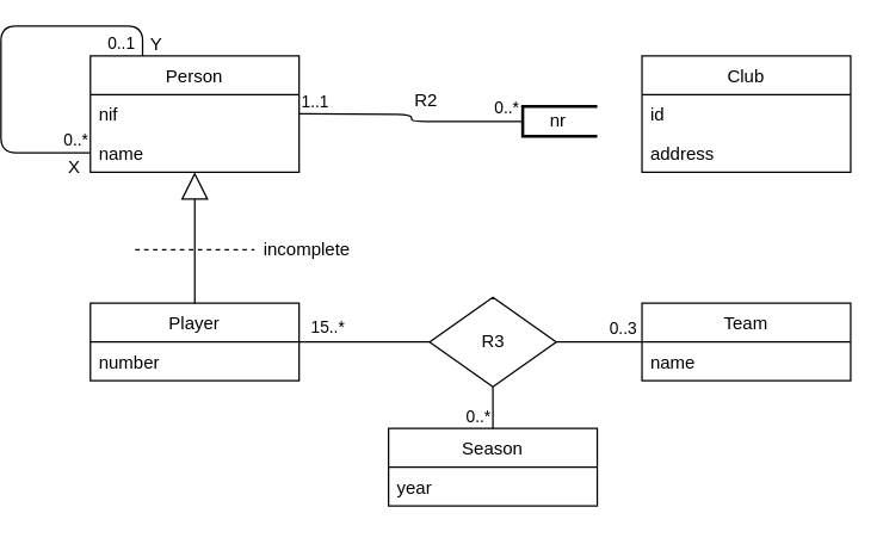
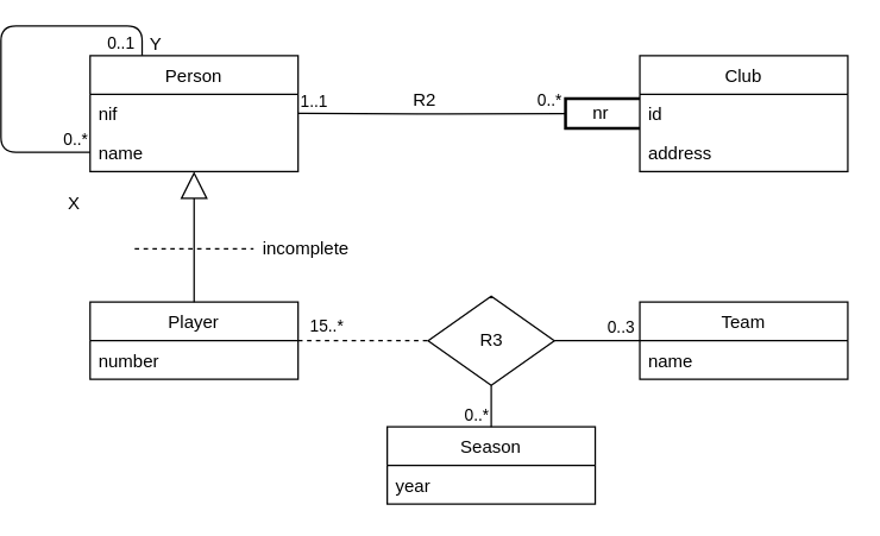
  <mxCell id="0" />
  <mxCell id="1" parent="0" />
  <mxCell id="2" value="Person" style="swimlane;fontStyle=0;childLayout=stackLayout;horizontal=1;startSize=26;fillColor=none;horizontalStack=0;resizeParent=1;resizeParentMax=0;resizeLast=0;collapsible=1;marginBottom=0;" parent="1" vertex="1"><mxGeometry x="41" y="37" width="140" height="78" as="geometry" /></mxCell>
  <mxCell id="3" value="nif" style="text;strokeColor=none;fillColor=none;align=left;verticalAlign=top;spacingLeft=4;spacingRight=4;overflow=hidden;rotatable=0;points=[[0,0.5],[1,0.5]];portConstraint=eastwest;" parent="2" vertex="1"><mxGeometry y="26" width="140" height="26" as="geometry" /></mxCell>
  <mxCell id="4" value="name" style="text;strokeColor=none;fillColor=none;align=left;verticalAlign=top;spacingLeft=4;spacingRight=4;overflow=hidden;rotatable=0;points=[[0,0.5],[1,0.5]];portConstraint=eastwest;" parent="2" vertex="1"><mxGeometry y="52" width="140" height="26" as="geometry" /></mxCell>
  <mxCell id="5" value="" style="endArrow=none;html=1;edgeStyle=orthogonalEdgeStyle;exitX=0.25;exitY=0;exitDx=0;exitDy=0;entryX=0;entryY=0.5;entryDx=0;entryDy=0;" parent="2" source="2" target="4" edge="1"><mxGeometry relative="1" as="geometry"><mxPoint x="210" y="220" as="sourcePoint" /><mxPoint x="370" y="220" as="targetPoint" /><Array as="points"><mxPoint x="35" y="-20" /><mxPoint x="-60" y="-20" /><mxPoint x="-60" y="65" /></Array></mxGeometry></mxCell>
  <mxCell id="6" value="0..1" style="edgeLabel;resizable=0;html=1;align=left;verticalAlign=bottom;" parent="5" connectable="0" vertex="1"><mxGeometry x="-1" relative="1" as="geometry"><mxPoint x="-25" as="offset" /></mxGeometry></mxCell>
  <mxCell id="7" value="0..*" style="edgeLabel;resizable=0;html=1;align=right;verticalAlign=bottom;" parent="5" connectable="0" vertex="1"><mxGeometry x="1" relative="1" as="geometry"><mxPoint x="-1" as="offset" /></mxGeometry></mxCell>
  <mxCell id="8" value="Club" style="swimlane;fontStyle=0;childLayout=stackLayout;horizontal=1;startSize=26;fillColor=none;horizontalStack=0;resizeParent=1;resizeParentMax=0;resizeLast=0;collapsible=1;marginBottom=0;" parent="1" vertex="1"><mxGeometry x="411" y="37" width="140" height="78" as="geometry" /></mxCell>
  <mxCell id="9" value="id" style="text;strokeColor=none;fillColor=none;align=left;verticalAlign=top;spacingLeft=4;spacingRight=4;overflow=hidden;rotatable=0;points=[[0,0.5],[1,0.5]];portConstraint=eastwest;" parent="8" vertex="1"><mxGeometry y="26" width="140" height="26" as="geometry" /></mxCell>
  <mxCell id="10" value="address" style="text;strokeColor=none;fillColor=none;align=left;verticalAlign=top;spacingLeft=4;spacingRight=4;overflow=hidden;rotatable=0;points=[[0,0.5],[1,0.5]];portConstraint=eastwest;" parent="8" vertex="1"><mxGeometry y="52" width="140" height="26" as="geometry" /></mxCell>
  <mxCell id="11" value="" style="endArrow=none;html=1;edgeStyle=orthogonalEdgeStyle;entryX=0;entryY=0.5;entryDx=0;entryDy=0;entryPerimeter=0;" parent="1" edge="1" target="14"><mxGeometry relative="1" as="geometry"><mxPoint x="181" y="75.8" as="sourcePoint" /><mxPoint x="341" y="75.8" as="targetPoint" /></mxGeometry></mxCell>
  <mxCell id="12" value="1..1" style="edgeLabel;resizable=0;html=1;align=left;verticalAlign=bottom;" parent="11" connectable="0" vertex="1"><mxGeometry x="-1" relative="1" as="geometry" /></mxCell>
  <mxCell id="13" value="0..*" style="edgeLabel;resizable=0;html=1;align=right;verticalAlign=bottom;" parent="11" connectable="0" vertex="1"><mxGeometry x="1" relative="1" as="geometry"><mxPoint x="-2" y="-1" as="offset" /></mxGeometry></mxCell>
- <mxCell id="14" value="&amp;nbsp; &amp;nbsp; &amp;nbsp;nr" style="strokeWidth=2;html=1;shape=mxgraph.flowchart.annotation_1;align=left;pointerEvents=1;" parent="1" vertex="1"><mxGeometry x="331" y="71" width="50" height="20" as="geometry" /></mxCell>
+ <mxCell id="14" value="&amp;nbsp; &amp;nbsp; &amp;nbsp;nr" style="strokeWidth=2;html=1;shape=mxgraph.flowchart.annotation_1;align=left;pointerEvents=1;" parent="1" vertex="1"><mxGeometry x="361" y="66" width="50" height="20" as="geometry" /></mxCell>
  <mxCell id="15" value="R2" style="text;html=1;align=center;verticalAlign=middle;resizable=0;points=[];autosize=1;strokeColor=none;" parent="1" vertex="1"><mxGeometry x="251" y="57" width="30" height="20" as="geometry" /></mxCell>
  <mxCell id="16" value="Season" style="swimlane;fontStyle=0;childLayout=stackLayout;horizontal=1;startSize=26;fillColor=none;horizontalStack=0;resizeParent=1;resizeParentMax=0;resizeLast=0;collapsible=1;marginBottom=0;" vertex="1" parent="1"><mxGeometry x="241" y="287" width="140" height="52" as="geometry" /></mxCell>
  <mxCell id="17" value="year" style="text;strokeColor=none;fillColor=none;align=left;verticalAlign=top;spacingLeft=4;spacingRight=4;overflow=hidden;rotatable=0;points=[[0,0.5],[1,0.5]];portConstraint=eastwest;" vertex="1" parent="16"><mxGeometry y="26" width="140" height="26" as="geometry" /></mxCell>
  <mxCell id="18" value="Team" style="swimlane;fontStyle=0;childLayout=stackLayout;horizontal=1;startSize=26;fillColor=none;horizontalStack=0;resizeParent=1;resizeParentMax=0;resizeLast=0;collapsible=1;marginBottom=0;" vertex="1" parent="1"><mxGeometry x="411" y="203" width="140" height="52" as="geometry" /></mxCell>
  <mxCell id="19" value="name" style="text;strokeColor=none;fillColor=none;align=left;verticalAlign=top;spacingLeft=4;spacingRight=4;overflow=hidden;rotatable=0;points=[[0,0.5],[1,0.5]];portConstraint=eastwest;" vertex="1" parent="18"><mxGeometry y="26" width="140" height="26" as="geometry" /></mxCell>
  <mxCell id="20" value="R3" style="shape=rhombus;perimeter=rhombusPerimeter;whiteSpace=wrap;html=1;align=center;" vertex="1" parent="1"><mxGeometry x="268.5" y="199" width="85" height="60" as="geometry" /></mxCell>
  <mxCell id="21" value="" style="endArrow=none;html=1;edgeStyle=orthogonalEdgeStyle;entryX=0.5;entryY=0;entryDx=0;entryDy=0;exitX=0.5;exitY=1;exitDx=0;exitDy=0;" edge="1" parent="1" source="20" target="16"><mxGeometry relative="1" as="geometry"><mxPoint x="451" y="189" as="sourcePoint" /><mxPoint x="611" y="189" as="targetPoint" /></mxGeometry></mxCell>
  <mxCell id="22" value="0..*" style="edgeLabel;resizable=0;html=1;align=right;verticalAlign=bottom;" connectable="0" vertex="1" parent="21"><mxGeometry x="1" relative="1" as="geometry"><mxPoint x="-1" as="offset" /></mxGeometry></mxCell>
- <mxCell id="23" value="" style="endArrow=none;html=1;edgeStyle=orthogonalEdgeStyle;entryX=0;entryY=0.5;entryDx=0;entryDy=0;exitX=1;exitY=0.5;exitDx=0;exitDy=0;" edge="1" parent="1" source="27" target="20"><mxGeometry relative="1" as="geometry"><mxPoint x="241" y="157" as="sourcePoint" /><mxPoint x="261" y="239" as="targetPoint" /><Array as="points" /></mxGeometry></mxCell>
+ <mxCell id="23" value="" style="endArrow=none;html=1;edgeStyle=orthogonalEdgeStyle;entryX=0;entryY=0.5;entryDx=0;entryDy=0;exitX=1;exitY=0.5;exitDx=0;exitDy=0;dashed=1;" edge="1" parent="1" source="27" target="20"><mxGeometry relative="1" as="geometry"><mxPoint x="241" y="157" as="sourcePoint" /><mxPoint x="261" y="239" as="targetPoint" /><Array as="points" /></mxGeometry></mxCell>
  <mxCell id="24" value="15..*" style="edgeLabel;resizable=0;html=1;align=right;verticalAlign=bottom;" connectable="0" vertex="1" parent="23"><mxGeometry x="1" relative="1" as="geometry"><mxPoint x="-57.5" y="-2" as="offset" /></mxGeometry></mxCell>
  <mxCell id="25" value="" style="endArrow=none;html=1;edgeStyle=orthogonalEdgeStyle;entryX=0;entryY=0.5;entryDx=0;entryDy=0;exitX=1;exitY=0.5;exitDx=0;exitDy=0;" edge="1" parent="1" source="20"><mxGeometry relative="1" as="geometry"><mxPoint x="331" y="279" as="sourcePoint" /><mxPoint x="411" y="229" as="targetPoint" /></mxGeometry></mxCell>
  <mxCell id="26" value="0..3" style="edgeLabel;resizable=0;html=1;align=right;verticalAlign=bottom;" connectable="0" vertex="1" parent="25"><mxGeometry x="1" relative="1" as="geometry"><mxPoint x="-3" y="-1" as="offset" /></mxGeometry></mxCell>
  <mxCell id="27" value="Player" style="swimlane;fontStyle=0;childLayout=stackLayout;horizontal=1;startSize=26;fillColor=none;horizontalStack=0;resizeParent=1;resizeParentMax=0;resizeLast=0;collapsible=1;marginBottom=0;" vertex="1" parent="1"><mxGeometry x="41" y="203" width="140" height="52" as="geometry" /></mxCell>
  <mxCell id="28" value="number" style="text;strokeColor=none;fillColor=none;align=left;verticalAlign=top;spacingLeft=4;spacingRight=4;overflow=hidden;rotatable=0;points=[[0,0.5],[1,0.5]];portConstraint=eastwest;" vertex="1" parent="27"><mxGeometry y="26" width="140" height="26" as="geometry" /></mxCell>
  <mxCell id="29" value="" style="endArrow=block;endSize=16;endFill=0;html=1;entryX=0.5;entryY=1;entryDx=0;entryDy=0;exitX=0.5;exitY=0;exitDx=0;exitDy=0;" edge="1" parent="1" source="27" target="2"><mxGeometry x="-0.387" y="-50" width="160" relative="1" as="geometry"><mxPoint x="81" y="167" as="sourcePoint" /><mxPoint x="241" y="167" as="targetPoint" /><mxPoint as="offset" /></mxGeometry></mxCell>
  <mxCell id="30" value="incomplete" style="text;html=1;align=center;verticalAlign=middle;resizable=0;points=[];autosize=1;strokeColor=none;" vertex="1" parent="1"><mxGeometry x="151" y="157" width="70" height="20" as="geometry" /></mxCell>
  <mxCell id="31" value="" style="endArrow=none;dashed=1;html=1;" edge="1" parent="1"><mxGeometry width="50" height="50" relative="1" as="geometry"><mxPoint x="71" y="167" as="sourcePoint" /><mxPoint x="151" y="167" as="targetPoint" /></mxGeometry></mxCell>
- <mxCell id="32" value="X" style="text;html=1;align=center;verticalAlign=middle;resizable=0;points=[];autosize=1;strokeColor=none;" vertex="1" parent="1"><mxGeometry x="20" y="102" width="20" height="20" as="geometry" /></mxCell>
+ <mxCell id="32" value="X" style="text;html=1;align=center;verticalAlign=middle;resizable=0;points=[];autosize=1;strokeColor=none;" vertex="1" parent="1"><mxGeometry x="20" y="127" width="20" height="20" as="geometry" /></mxCell>
  <mxCell id="33" value="Y&lt;br&gt;" style="text;html=1;align=center;verticalAlign=middle;resizable=0;points=[];autosize=1;strokeColor=none;" vertex="1" parent="1"><mxGeometry x="75" y="20" width="20" height="20" as="geometry" /></mxCell>
